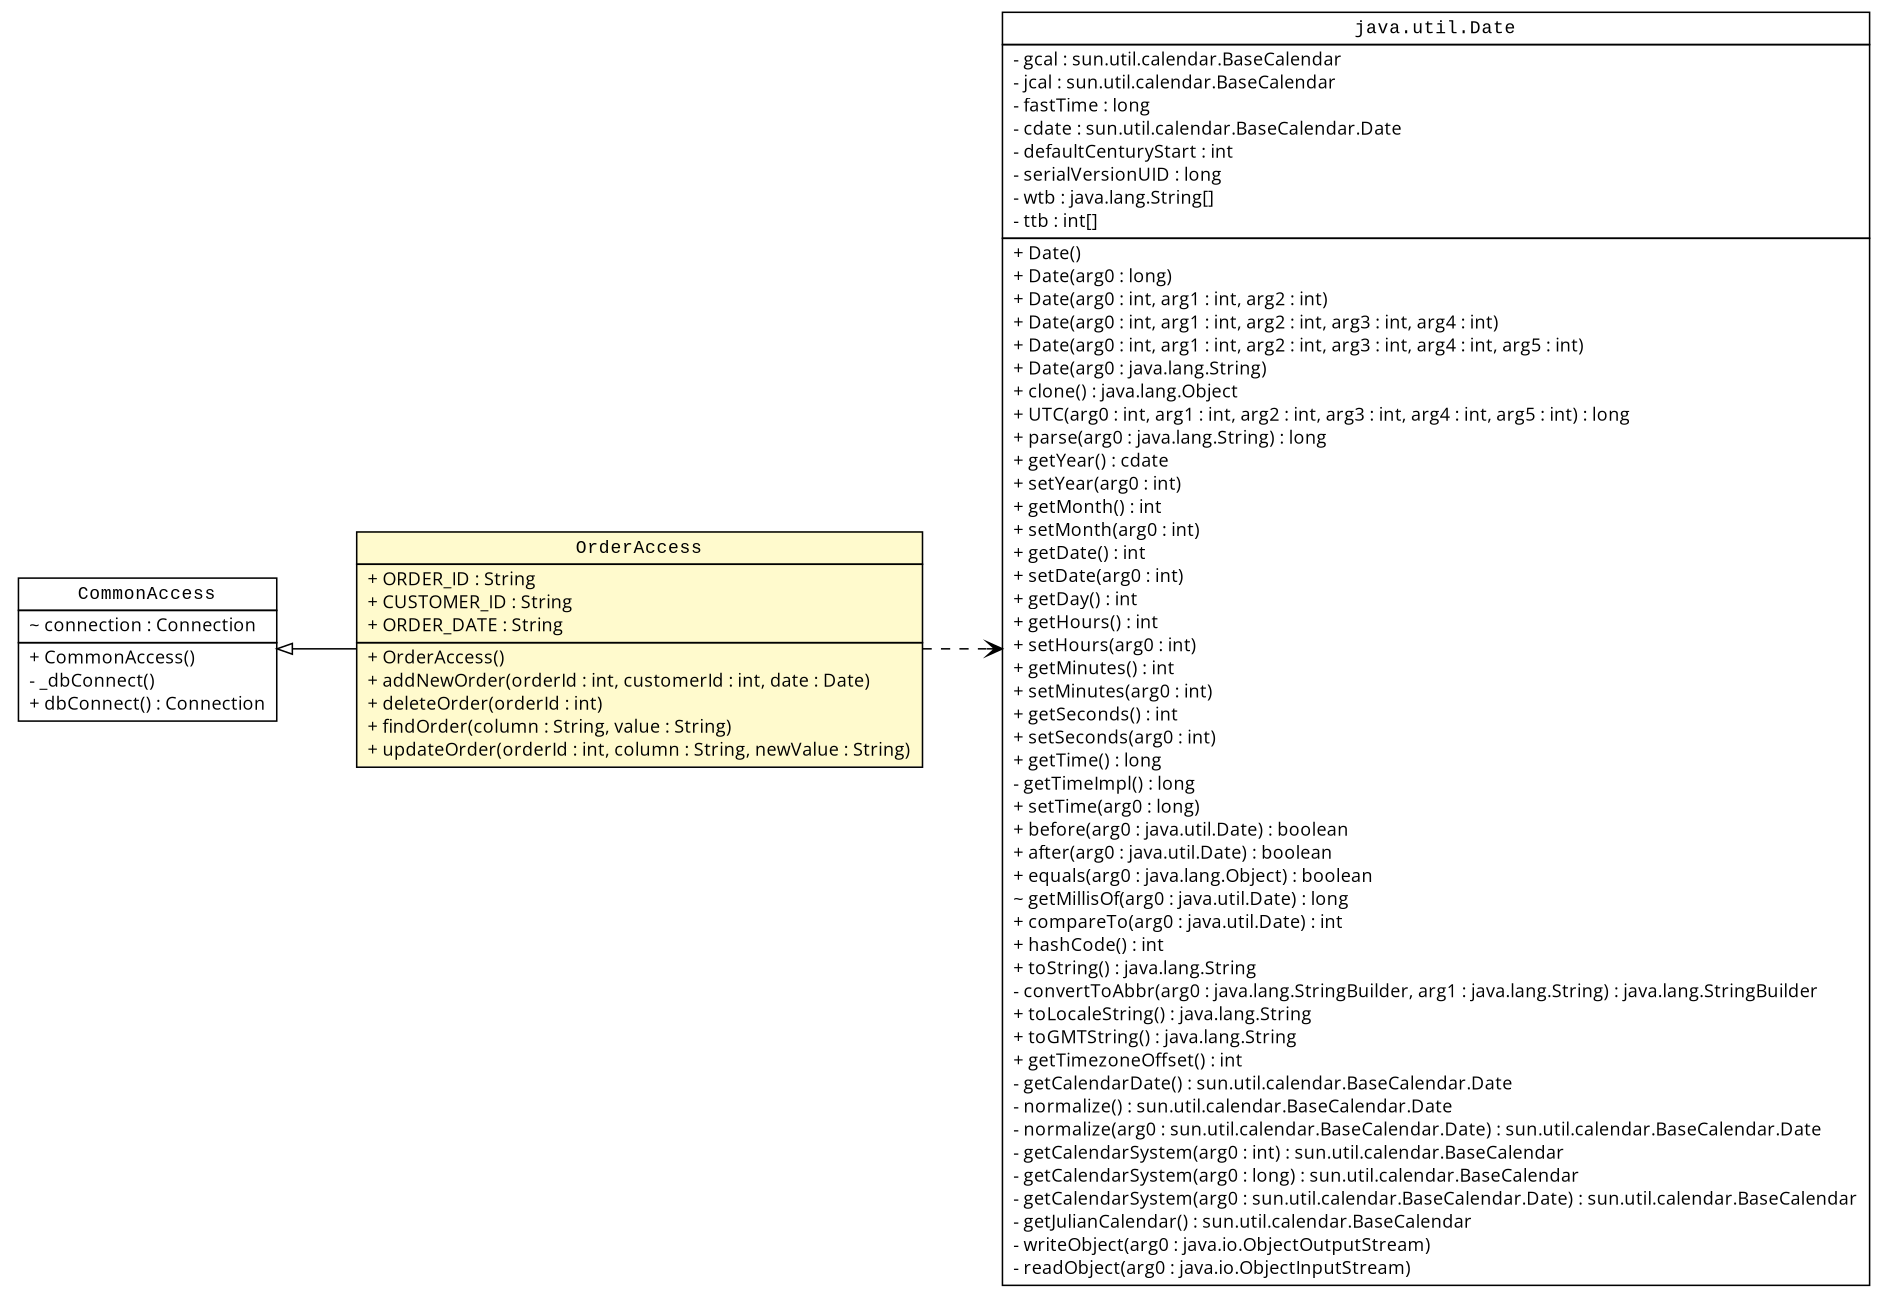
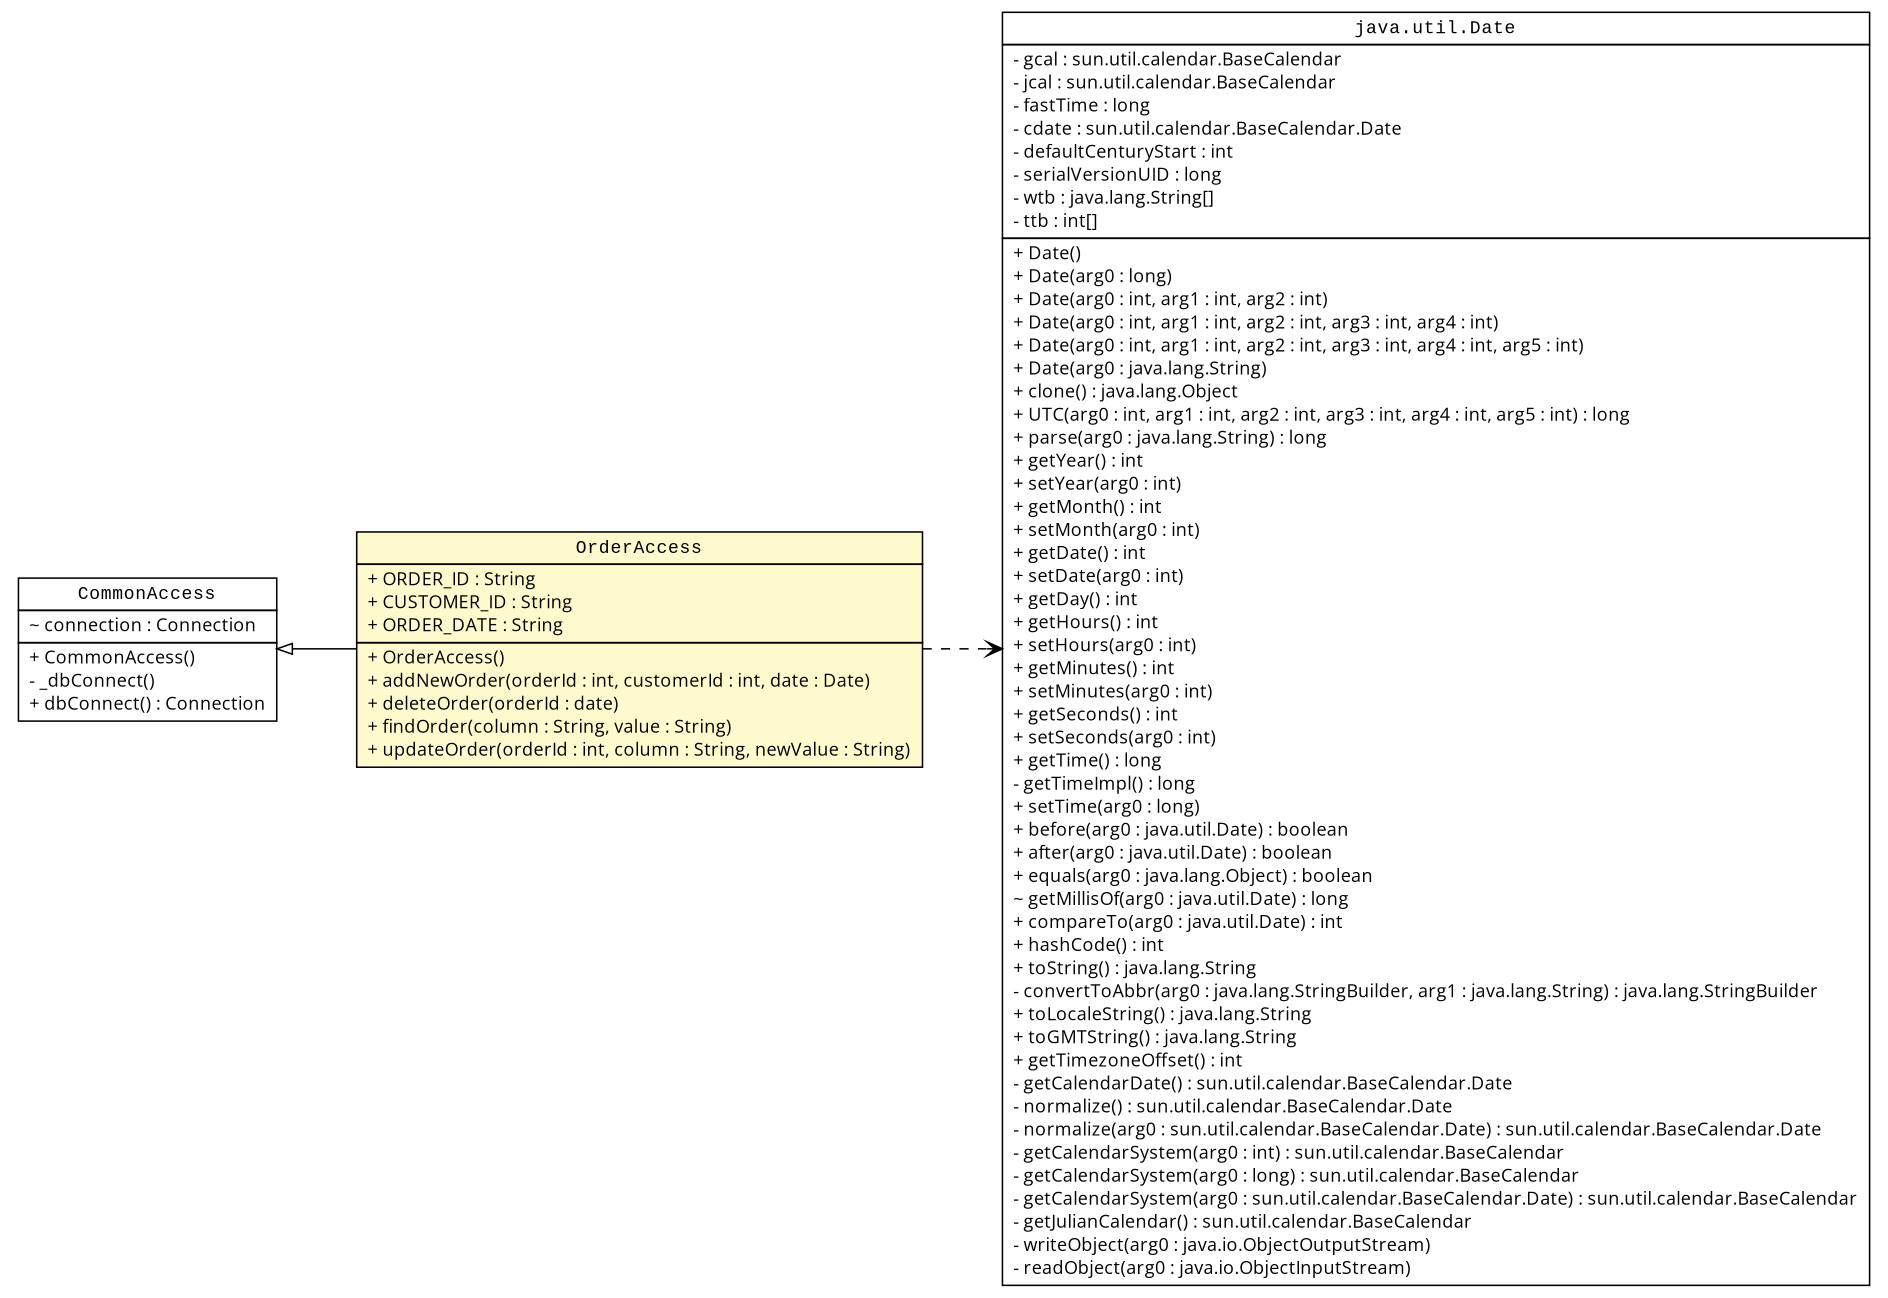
  digraph {
    fontname="Open Sans"
    nodesep=0.25
    rankdir=LR
    ranksep=0.5
    node [fontcolor=black fontname="Open Sans" fontsize=12.0 shape=plaintext]
    edge [fontname="Open Sans" headport=p labelfontname="Courier New" labelfontsize=10 tailport=p]
-   n1 [label=<<table title="com.assign2.data.OrderAccess" border="0" cellborder="1" cellspacing="0" cellpadding="2" port="p" bgcolor="lemonChiffon" href="./OrderAccess.html"><tr><td><table border="0" cellspacing="0" cellpadding="1"><tr><td align="center" balign="center"><font face="Courier New" point-size="12.0"> OrderAccess </font></td></tr></table></td></tr><tr><td><table border="0" cellspacing="0" cellpadding="1"><tr><td align="left" balign="left"> + ORDER_ID : String </td></tr><tr><td align="left" balign="left"> + CUSTOMER_ID : String </td></tr><tr><td align="left" balign="left"> + ORDER_DATE : String </td></tr></table></td></tr><tr><td><table border="0" cellspacing="0" cellpadding="1"><tr><td align="left" balign="left"> + OrderAccess() </td></tr><tr><td align="left" balign="left"> + addNewOrder(orderId : int, customerId : int, date : Date) </td></tr><tr><td align="left" balign="left"> + deleteOrder(orderId : int) </td></tr><tr><td align="left" balign="left"> + findOrder(column : String, value : String) </td></tr><tr><td align="left" balign="left"> + updateOrder(orderId : int, column : String, newValue : String) </td></tr></table></td></tr></table>>]
-   n2 [label=<<table title="java.util.Date" border="0" cellborder="1" cellspacing="0" cellpadding="2" port="p" href="http://java.sun.com/j2se/1.4.2/docs/api/java/util/Date.html"><tr><td><table border="0" cellspacing="0" cellpadding="1"><tr><td align="center" balign="center"><font face="Courier New" point-size="12.0"> java.util.Date </font></td></tr></table></td></tr><tr><td><table border="0" cellspacing="0" cellpadding="1"><tr><td align="left" balign="left"> - gcal : sun.util.calendar.BaseCalendar </td></tr><tr><td align="left" balign="left"> - jcal : sun.util.calendar.BaseCalendar </td></tr><tr><td align="left" balign="left"> - fastTime : long </td></tr><tr><td align="left" balign="left"> - cdate : sun.util.calendar.BaseCalendar.Date </td></tr><tr><td align="left" balign="left"> - defaultCenturyStart : int </td></tr><tr><td align="left" balign="left"> - serialVersionUID : long </td></tr><tr><td align="left" balign="left"> - wtb : java.lang.String[] </td></tr><tr><td align="left" balign="left"> - ttb : int[] </td></tr></table></td></tr><tr><td><table border="0" cellspacing="0" cellpadding="1"><tr><td align="left" balign="left"> + Date() </td></tr><tr><td align="left" balign="left"> + Date(arg0 : long) </td></tr><tr><td align="left" balign="left"> + Date(arg0 : int, arg1 : int, arg2 : int) </td></tr><tr><td align="left" balign="left"> + Date(arg0 : int, arg1 : int, arg2 : int, arg3 : int, arg4 : int) </td></tr><tr><td align="left" balign="left"> + Date(arg0 : int, arg1 : int, arg2 : int, arg3 : int, arg4 : int, arg5 : int) </td></tr><tr><td align="left" balign="left"> + Date(arg0 : java.lang.String) </td></tr><tr><td align="left" balign="left"> + clone() : java.lang.Object </td></tr><tr><td align="left" balign="left"> + UTC(arg0 : int, arg1 : int, arg2 : int, arg3 : int, arg4 : int, arg5 : int) : long </td></tr><tr><td align="left" balign="left"> + parse(arg0 : java.lang.String) : long </td></tr><tr><td align="left" balign="left"> + getYear() : cdate </td></tr><tr><td align="left" balign="left"> + setYear(arg0 : int) </td></tr><tr><td align="left" balign="left"> + getMonth() : int </td></tr><tr><td align="left" balign="left"> + setMonth(arg0 : int) </td></tr><tr><td align="left" balign="left"> + getDate() : int </td></tr><tr><td align="left" balign="left"> + setDate(arg0 : int) </td></tr><tr><td align="left" balign="left"> + getDay() : int </td></tr><tr><td align="left" balign="left"> + getHours() : int </td></tr><tr><td align="left" balign="left"> + setHours(arg0 : int) </td></tr><tr><td align="left" balign="left"> + getMinutes() : int </td></tr><tr><td align="left" balign="left"> + setMinutes(arg0 : int) </td></tr><tr><td align="left" balign="left"> + getSeconds() : int </td></tr><tr><td align="left" balign="left"> + setSeconds(arg0 : int) </td></tr><tr><td align="left" balign="left"> + getTime() : long </td></tr><tr><td align="left" balign="left"> - getTimeImpl() : long </td></tr><tr><td align="left" balign="left"> + setTime(arg0 : long) </td></tr><tr><td align="left" balign="left"> + before(arg0 : java.util.Date) : boolean </td></tr><tr><td align="left" balign="left"> + after(arg0 : java.util.Date) : boolean </td></tr><tr><td align="left" balign="left"> + equals(arg0 : java.lang.Object) : boolean </td></tr><tr><td align="left" balign="left"> ~ getMillisOf(arg0 : java.util.Date) : long </td></tr><tr><td align="left" balign="left"> + compareTo(arg0 : java.util.Date) : int </td></tr><tr><td align="left" balign="left"> + hashCode() : int </td></tr><tr><td align="left" balign="left"> + toString() : java.lang.String </td></tr><tr><td align="left" balign="left"> - convertToAbbr(arg0 : java.lang.StringBuilder, arg1 : java.lang.String) : java.lang.StringBuilder </td></tr><tr><td align="left" balign="left"> + toLocaleString() : java.lang.String </td></tr><tr><td align="left" balign="left"> + toGMTString() : java.lang.String </td></tr><tr><td align="left" balign="left"> + getTimezoneOffset() : int </td></tr><tr><td align="left" balign="left"> - getCalendarDate() : sun.util.calendar.BaseCalendar.Date </td></tr><tr><td align="left" balign="left"> - normalize() : sun.util.calendar.BaseCalendar.Date </td></tr><tr><td align="left" balign="left"> - normalize(arg0 : sun.util.calendar.BaseCalendar.Date) : sun.util.calendar.BaseCalendar.Date </td></tr><tr><td align="left" balign="left"> - getCalendarSystem(arg0 : int) : sun.util.calendar.BaseCalendar </td></tr><tr><td align="left" balign="left"> - getCalendarSystem(arg0 : long) : sun.util.calendar.BaseCalendar </td></tr><tr><td align="left" balign="left"> - getCalendarSystem(arg0 : sun.util.calendar.BaseCalendar.Date) : sun.util.calendar.BaseCalendar </td></tr><tr><td align="left" balign="left"> - getJulianCalendar() : sun.util.calendar.BaseCalendar </td></tr><tr><td align="left" balign="left"> - writeObject(arg0 : java.io.ObjectOutputStream) </td></tr><tr><td align="left" balign="left"> - readObject(arg0 : java.io.ObjectInputStream) </td></tr></table></td></tr></table>>]
+   n1 [label=<<table title="com.assign2.data.OrderAccess" border="0" cellborder="1" cellspacing="0" cellpadding="2" port="p" bgcolor="lemonChiffon" href="./OrderAccess.html"><tr><td><table border="0" cellspacing="0" cellpadding="1"><tr><td align="center" balign="center"><font face="Courier New" point-size="12.0"> OrderAccess </font></td></tr></table></td></tr><tr><td><table border="0" cellspacing="0" cellpadding="1"><tr><td align="left" balign="left"> + ORDER_ID : String </td></tr><tr><td align="left" balign="left"> + CUSTOMER_ID : String </td></tr><tr><td align="left" balign="left"> + ORDER_DATE : String </td></tr></table></td></tr><tr><td><table border="0" cellspacing="0" cellpadding="1"><tr><td align="left" balign="left"> + OrderAccess() </td></tr><tr><td align="left" balign="left"> + addNewOrder(orderId : int, customerId : int, date : Date) </td></tr><tr><td align="left" balign="left"> + deleteOrder(orderId : date) </td></tr><tr><td align="left" balign="left"> + findOrder(column : String, value : String) </td></tr><tr><td align="left" balign="left"> + updateOrder(orderId : int, column : String, newValue : String) </td></tr></table></td></tr></table>>]
+   n2 [label=<<table title="java.util.Date" border="0" cellborder="1" cellspacing="0" cellpadding="2" port="p" href="http://java.sun.com/j2se/1.4.2/docs/api/java/util/Date.html"><tr><td><table border="0" cellspacing="0" cellpadding="1"><tr><td align="center" balign="center"><font face="Courier New" point-size="12.0"> java.util.Date </font></td></tr></table></td></tr><tr><td><table border="0" cellspacing="0" cellpadding="1"><tr><td align="left" balign="left"> - gcal : sun.util.calendar.BaseCalendar </td></tr><tr><td align="left" balign="left"> - jcal : sun.util.calendar.BaseCalendar </td></tr><tr><td align="left" balign="left"> - fastTime : long </td></tr><tr><td align="left" balign="left"> - cdate : sun.util.calendar.BaseCalendar.Date </td></tr><tr><td align="left" balign="left"> - defaultCenturyStart : int </td></tr><tr><td align="left" balign="left"> - serialVersionUID : long </td></tr><tr><td align="left" balign="left"> - wtb : java.lang.String[] </td></tr><tr><td align="left" balign="left"> - ttb : int[] </td></tr></table></td></tr><tr><td><table border="0" cellspacing="0" cellpadding="1"><tr><td align="left" balign="left"> + Date() </td></tr><tr><td align="left" balign="left"> + Date(arg0 : long) </td></tr><tr><td align="left" balign="left"> + Date(arg0 : int, arg1 : int, arg2 : int) </td></tr><tr><td align="left" balign="left"> + Date(arg0 : int, arg1 : int, arg2 : int, arg3 : int, arg4 : int) </td></tr><tr><td align="left" balign="left"> + Date(arg0 : int, arg1 : int, arg2 : int, arg3 : int, arg4 : int, arg5 : int) </td></tr><tr><td align="left" balign="left"> + Date(arg0 : java.lang.String) </td></tr><tr><td align="left" balign="left"> + clone() : java.lang.Object </td></tr><tr><td align="left" balign="left"> + UTC(arg0 : int, arg1 : int, arg2 : int, arg3 : int, arg4 : int, arg5 : int) : long </td></tr><tr><td align="left" balign="left"> + parse(arg0 : java.lang.String) : long </td></tr><tr><td align="left" balign="left"> + getYear() : int </td></tr><tr><td align="left" balign="left"> + setYear(arg0 : int) </td></tr><tr><td align="left" balign="left"> + getMonth() : int </td></tr><tr><td align="left" balign="left"> + setMonth(arg0 : int) </td></tr><tr><td align="left" balign="left"> + getDate() : int </td></tr><tr><td align="left" balign="left"> + setDate(arg0 : int) </td></tr><tr><td align="left" balign="left"> + getDay() : int </td></tr><tr><td align="left" balign="left"> + getHours() : int </td></tr><tr><td align="left" balign="left"> + setHours(arg0 : int) </td></tr><tr><td align="left" balign="left"> + getMinutes() : int </td></tr><tr><td align="left" balign="left"> + setMinutes(arg0 : int) </td></tr><tr><td align="left" balign="left"> + getSeconds() : int </td></tr><tr><td align="left" balign="left"> + setSeconds(arg0 : int) </td></tr><tr><td align="left" balign="left"> + getTime() : long </td></tr><tr><td align="left" balign="left"> - getTimeImpl() : long </td></tr><tr><td align="left" balign="left"> + setTime(arg0 : long) </td></tr><tr><td align="left" balign="left"> + before(arg0 : java.util.Date) : boolean </td></tr><tr><td align="left" balign="left"> + after(arg0 : java.util.Date) : boolean </td></tr><tr><td align="left" balign="left"> + equals(arg0 : java.lang.Object) : boolean </td></tr><tr><td align="left" balign="left"> ~ getMillisOf(arg0 : java.util.Date) : long </td></tr><tr><td align="left" balign="left"> + compareTo(arg0 : java.util.Date) : int </td></tr><tr><td align="left" balign="left"> + hashCode() : int </td></tr><tr><td align="left" balign="left"> + toString() : java.lang.String </td></tr><tr><td align="left" balign="left"> - convertToAbbr(arg0 : java.lang.StringBuilder, arg1 : java.lang.String) : java.lang.StringBuilder </td></tr><tr><td align="left" balign="left"> + toLocaleString() : java.lang.String </td></tr><tr><td align="left" balign="left"> + toGMTString() : java.lang.String </td></tr><tr><td align="left" balign="left"> + getTimezoneOffset() : int </td></tr><tr><td align="left" balign="left"> - getCalendarDate() : sun.util.calendar.BaseCalendar.Date </td></tr><tr><td align="left" balign="left"> - normalize() : sun.util.calendar.BaseCalendar.Date </td></tr><tr><td align="left" balign="left"> - normalize(arg0 : sun.util.calendar.BaseCalendar.Date) : sun.util.calendar.BaseCalendar.Date </td></tr><tr><td align="left" balign="left"> - getCalendarSystem(arg0 : int) : sun.util.calendar.BaseCalendar </td></tr><tr><td align="left" balign="left"> - getCalendarSystem(arg0 : long) : sun.util.calendar.BaseCalendar </td></tr><tr><td align="left" balign="left"> - getCalendarSystem(arg0 : sun.util.calendar.BaseCalendar.Date) : sun.util.calendar.BaseCalendar </td></tr><tr><td align="left" balign="left"> - getJulianCalendar() : sun.util.calendar.BaseCalendar </td></tr><tr><td align="left" balign="left"> - writeObject(arg0 : java.io.ObjectOutputStream) </td></tr><tr><td align="left" balign="left"> - readObject(arg0 : java.io.ObjectInputStream) </td></tr></table></td></tr></table>>]
    n3 [label=<<table title="com.assign2.data.CommonAccess" border="0" cellborder="1" cellspacing="0" cellpadding="2" port="p" href="./CommonAccess.html"><tr><td><table border="0" cellspacing="0" cellpadding="1"><tr><td align="center" balign="center"><font face="Courier New" point-size="12.0"> CommonAccess </font></td></tr></table></td></tr><tr><td><table border="0" cellspacing="0" cellpadding="1"><tr><td align="left" balign="left"> ~ connection : Connection </td></tr></table></td></tr><tr><td><table border="0" cellspacing="0" cellpadding="1"><tr><td align="left" balign="left"> + CommonAccess() </td></tr><tr><td align="left" balign="left"> - _dbConnect() </td></tr><tr><td align="left" balign="left"> + dbConnect() : Connection </td></tr></table></td></tr></table>>]
    n1 -> n2 [arrowhead=open color=black fontcolor=black fontsize=12.0 style=dashed]
    n3 -> n1 [arrowtail=empty dir=back fontsize=10]
  }
